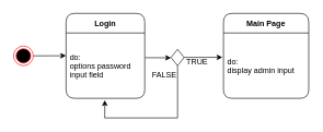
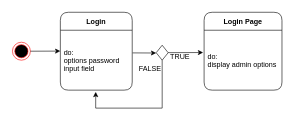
  <mxCell id="0" />
  <mxCell id="1" parent="0" />
  <mxCell id="2" value="" style="ellipse;html=1;shape=endState;fillColor=#000000;strokeColor=#ff0000;" parent="1" vertex="1"><mxGeometry x="20" y="70" width="30" height="30" as="geometry" /></mxCell>
  <mxCell id="3" value="Login" style="swimlane;fontStyle=1;childLayout=stackLayout;horizontal=1;startSize=30;horizontalStack=0;resizeParent=1;resizeParentMax=0;resizeLast=0;collapsible=1;marginBottom=0;rounded=1;" parent="1" vertex="1"><mxGeometry x="100" y="20" width="120" height="130" as="geometry" /></mxCell>
  <mxCell id="4" value="do: &#10;options password &#10;input field" style="text;strokeColor=none;fillColor=none;align=left;verticalAlign=middle;spacingLeft=4;spacingRight=4;overflow=hidden;points=[[0,0.5],[1,0.5]];portConstraint=eastwest;rotatable=0;" parent="3" vertex="1"><mxGeometry y="30" width="120" height="100" as="geometry" /></mxCell>
  <mxCell id="5" value="" style="endArrow=classic;html=1;rounded=0;exitX=1;exitY=0.5;exitDx=0;exitDy=0;entryX=-0.001;entryY=0.348;entryDx=0;entryDy=0;entryPerimeter=0;" parent="1" source="2" target="4" edge="1"><mxGeometry width="50" height="50" relative="1" as="geometry"><mxPoint x="100" y="40" as="sourcePoint" /><mxPoint x="170" y="85" as="targetPoint" /></mxGeometry></mxCell>
- <mxCell id="6" value="Main Page" style="swimlane;fontStyle=1;childLayout=stackLayout;horizontal=1;startSize=30;horizontalStack=0;resizeParent=1;resizeParentMax=0;resizeLast=0;collapsible=1;marginBottom=0;rounded=1;" vertex="1" parent="1"><mxGeometry x="340" y="20" width="130" height="130" as="geometry" /></mxCell>
- <mxCell id="7" value="do: &#10;display admin input" style="text;strokeColor=none;fillColor=none;align=left;verticalAlign=middle;spacingLeft=4;spacingRight=4;overflow=hidden;points=[[0,0.5],[1,0.5]];portConstraint=eastwest;rotatable=0;" vertex="1" parent="6"><mxGeometry y="30" width="130" height="100" as="geometry" /></mxCell>
+ <mxCell id="6" value="Login Page" style="swimlane;fontStyle=1;childLayout=stackLayout;horizontal=1;startSize=30;horizontalStack=0;resizeParent=1;resizeParentMax=0;resizeLast=0;collapsible=1;marginBottom=0;rounded=1;" vertex="1" parent="1"><mxGeometry x="340" y="20" width="130" height="130" as="geometry" /></mxCell>
+ <mxCell id="7" value="do: &#10;display admin options" style="text;strokeColor=none;fillColor=none;align=left;verticalAlign=middle;spacingLeft=4;spacingRight=4;overflow=hidden;points=[[0,0.5],[1,0.5]];portConstraint=eastwest;rotatable=0;" vertex="1" parent="6"><mxGeometry y="30" width="130" height="100" as="geometry" /></mxCell>
  <mxCell id="8" value="" style="rhombus;whiteSpace=wrap;html=1;" vertex="1" parent="1"><mxGeometry x="260" y="75" width="20" height="25" as="geometry" /></mxCell>
  <mxCell id="9" value="" style="endArrow=classic;html=1;rounded=0;exitX=1.005;exitY=0.378;exitDx=0;exitDy=0;exitPerimeter=0;" edge="1" parent="1" source="4"><mxGeometry width="50" height="50" relative="1" as="geometry"><mxPoint x="330" y="280" as="sourcePoint" /><mxPoint x="260" y="88" as="targetPoint" /></mxGeometry></mxCell>
  <mxCell id="10" value="" style="endArrow=classic;html=1;rounded=0;exitX=1.005;exitY=0.378;exitDx=0;exitDy=0;exitPerimeter=0;entryX=-0.013;entryY=0.372;entryDx=0;entryDy=0;entryPerimeter=0;" edge="1" parent="1" target="7"><mxGeometry width="50" height="50" relative="1" as="geometry"><mxPoint x="280" y="87.4" as="sourcePoint" /><mxPoint x="319.4" y="87.6" as="targetPoint" /></mxGeometry></mxCell>
  <mxCell id="11" value="" style="endArrow=classic;html=1;rounded=0;exitX=1.005;exitY=0.378;exitDx=0;exitDy=0;exitPerimeter=0;entryX=0.492;entryY=1.03;entryDx=0;entryDy=0;entryPerimeter=0;" edge="1" parent="1" target="4"><mxGeometry width="50" height="50" relative="1" as="geometry"><mxPoint x="270" y="100" as="sourcePoint" /><mxPoint x="240" y="140" as="targetPoint" /><Array as="points"><mxPoint x="270" y="180" /><mxPoint x="159" y="180" /></Array></mxGeometry></mxCell>
  <mxCell id="12" value="TRUE" style="text;html=1;strokeColor=none;fillColor=none;align=center;verticalAlign=middle;whiteSpace=wrap;rounded=0;" vertex="1" parent="1"><mxGeometry x="270" y="80" width="60" height="30" as="geometry" /></mxCell>
  <mxCell id="13" value="FALSE" style="text;html=1;strokeColor=none;fillColor=none;align=center;verticalAlign=middle;whiteSpace=wrap;rounded=0;" vertex="1" parent="1"><mxGeometry x="220" y="100" width="60" height="30" as="geometry" /></mxCell>
